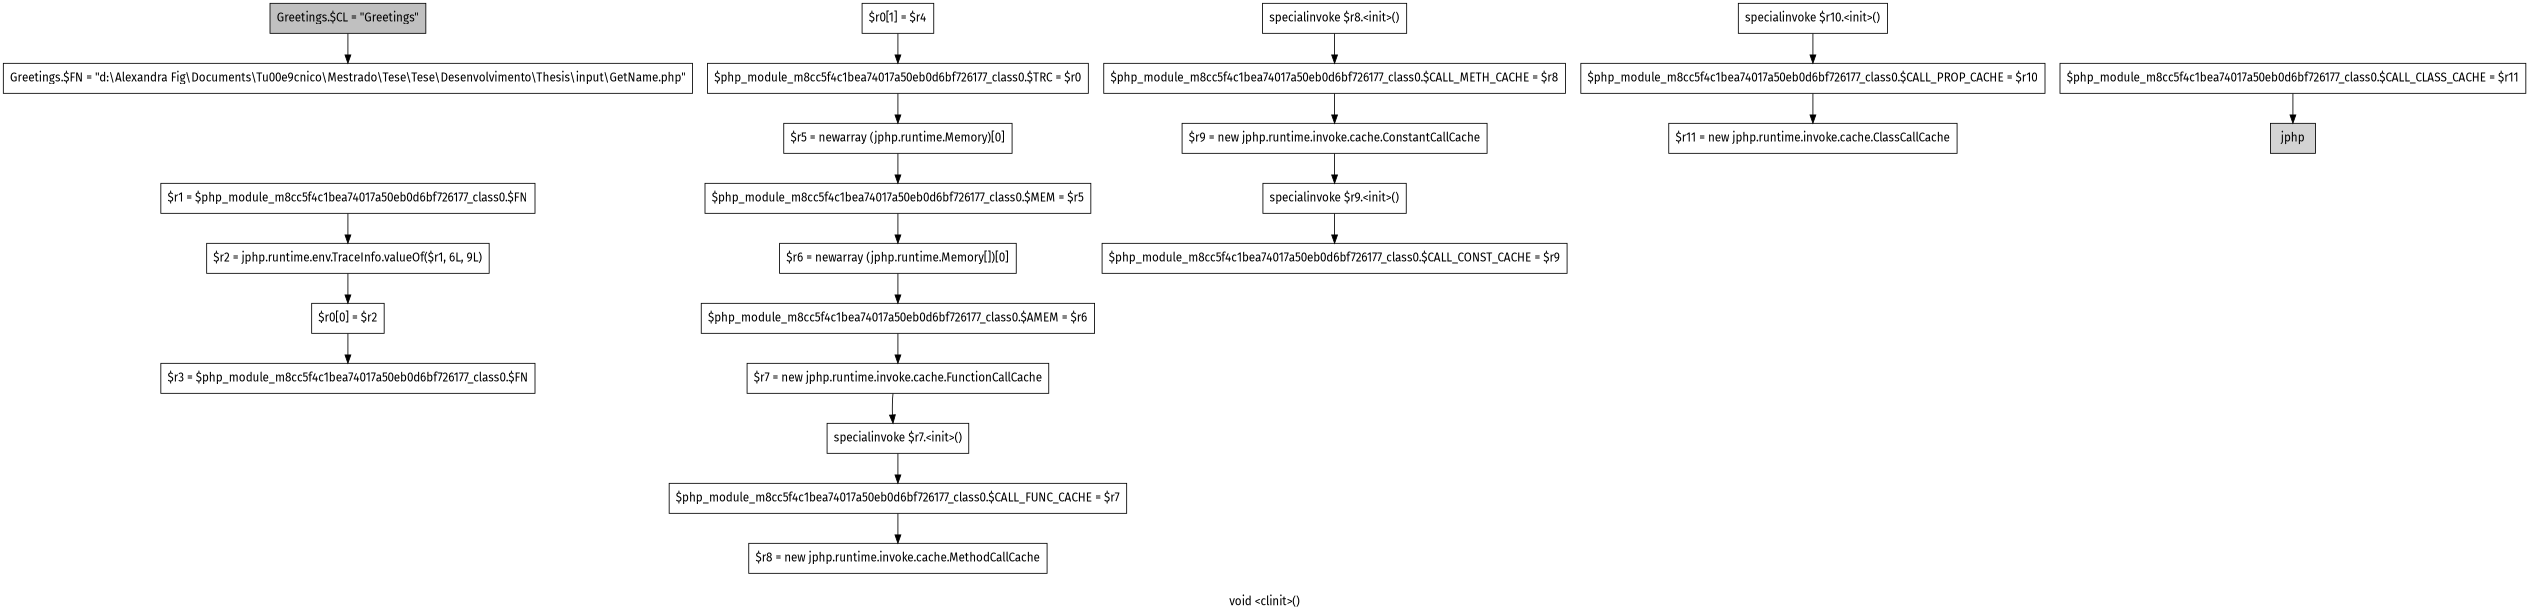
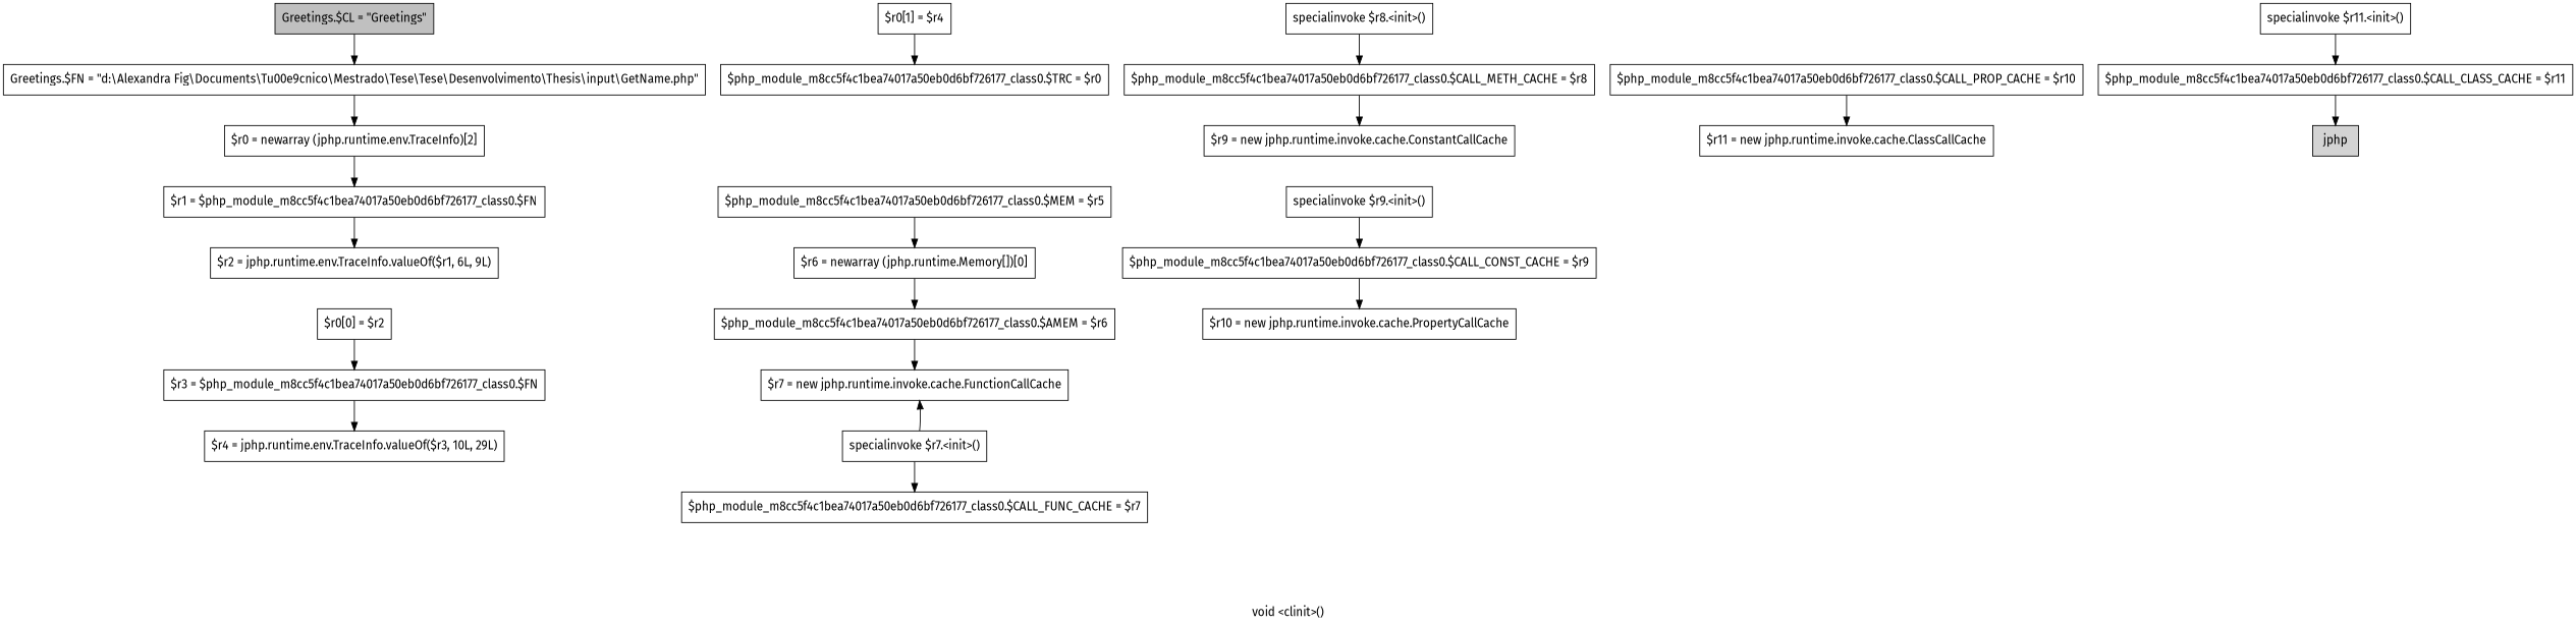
  digraph {
    fontname="Fira Sans"
    label="void <clinit>()"
    node [fontname="Fira Sans" shape=box]
    edge [fontname="Fira Sans"]
    n1 [fillcolor=gray label="Greetings.$CL = \"Greetings\"" style=filled]
    n2 [label="Greetings.$FN = \"d:\\Alexandra Fig\\Documents\\T\u00e9cnico\\Mestrado\\Tese\\Tese\\Desenvolvimento\\Thesis\\input\\GetName.php\""]
+   n3 [label="$r0 = newarray (jphp.runtime.env.TraceInfo)[2]"]
    n4 [label="$r1 = $php_module_m8cc5f4c1bea74017a50eb0d6bf726177_class0.$FN"]
    n5 [label="$r2 = jphp.runtime.env.TraceInfo.valueOf($r1, 6L, 9L)"]
    n6 [label="$r0[0] = $r2"]
    n7 [label="$r3 = $php_module_m8cc5f4c1bea74017a50eb0d6bf726177_class0.$FN"]
+   n8 [label="$r4 = jphp.runtime.env.TraceInfo.valueOf($r3, 10L, 29L)"]
    n9 [label="$r0[1] = $r4"]
    n10 [label="$php_module_m8cc5f4c1bea74017a50eb0d6bf726177_class0.$TRC = $r0"]
-   n11 [label="$r5 = newarray (jphp.runtime.Memory)[0]"]
    n12 [label="$php_module_m8cc5f4c1bea74017a50eb0d6bf726177_class0.$MEM = $r5"]
    n13 [label="$r6 = newarray (jphp.runtime.Memory[])[0]"]
    n14 [label="$php_module_m8cc5f4c1bea74017a50eb0d6bf726177_class0.$AMEM = $r6"]
    n15 [label="$r7 = new jphp.runtime.invoke.cache.FunctionCallCache"]
    n16 [label="specialinvoke $r7.<init>()"]
    n17 [label="$php_module_m8cc5f4c1bea74017a50eb0d6bf726177_class0.$CALL_FUNC_CACHE = $r7"]
-   n18 [label="$r8 = new jphp.runtime.invoke.cache.MethodCallCache"]
    n19 [label="specialinvoke $r8.<init>()"]
    n20 [label="$php_module_m8cc5f4c1bea74017a50eb0d6bf726177_class0.$CALL_METH_CACHE = $r8"]
    n21 [label="$r9 = new jphp.runtime.invoke.cache.ConstantCallCache"]
    n22 [label="specialinvoke $r9.<init>()"]
    n23 [label="$php_module_m8cc5f4c1bea74017a50eb0d6bf726177_class0.$CALL_CONST_CACHE = $r9"]
-   n25 [label="specialinvoke $r10.<init>()"]
+   n24 [label="$r10 = new jphp.runtime.invoke.cache.PropertyCallCache"]
    n26 [label="$php_module_m8cc5f4c1bea74017a50eb0d6bf726177_class0.$CALL_PROP_CACHE = $r10"]
    n27 [label="$r11 = new jphp.runtime.invoke.cache.ClassCallCache"]
+   n28 [label="specialinvoke $r11.<init>()"]
    n29 [label="$php_module_m8cc5f4c1bea74017a50eb0d6bf726177_class0.$CALL_CLASS_CACHE = $r11"]
    n30 [fillcolor=lightgray label=jphp style=filled]
    n1 -> n2
+   n2 -> n3
+   n3 -> n4
    n4 -> n5
-   n5 -> n6
    n6 -> n7
+   n7 -> n8
    n9 -> n10
-   n10 -> n11
-   n11 -> n12
    n12 -> n13
    n13 -> n14
    n14 -> n15
-   n15 -> n16
+   n16 -> n15
    n16 -> n17
-   n17 -> n18
    n19 -> n20
    n20 -> n21
-   n21 -> n22
    n22 -> n23
-   n25 -> n26
+   n23 -> n24
    n26 -> n27
+   n28 -> n29
    n29 -> n30
  }
